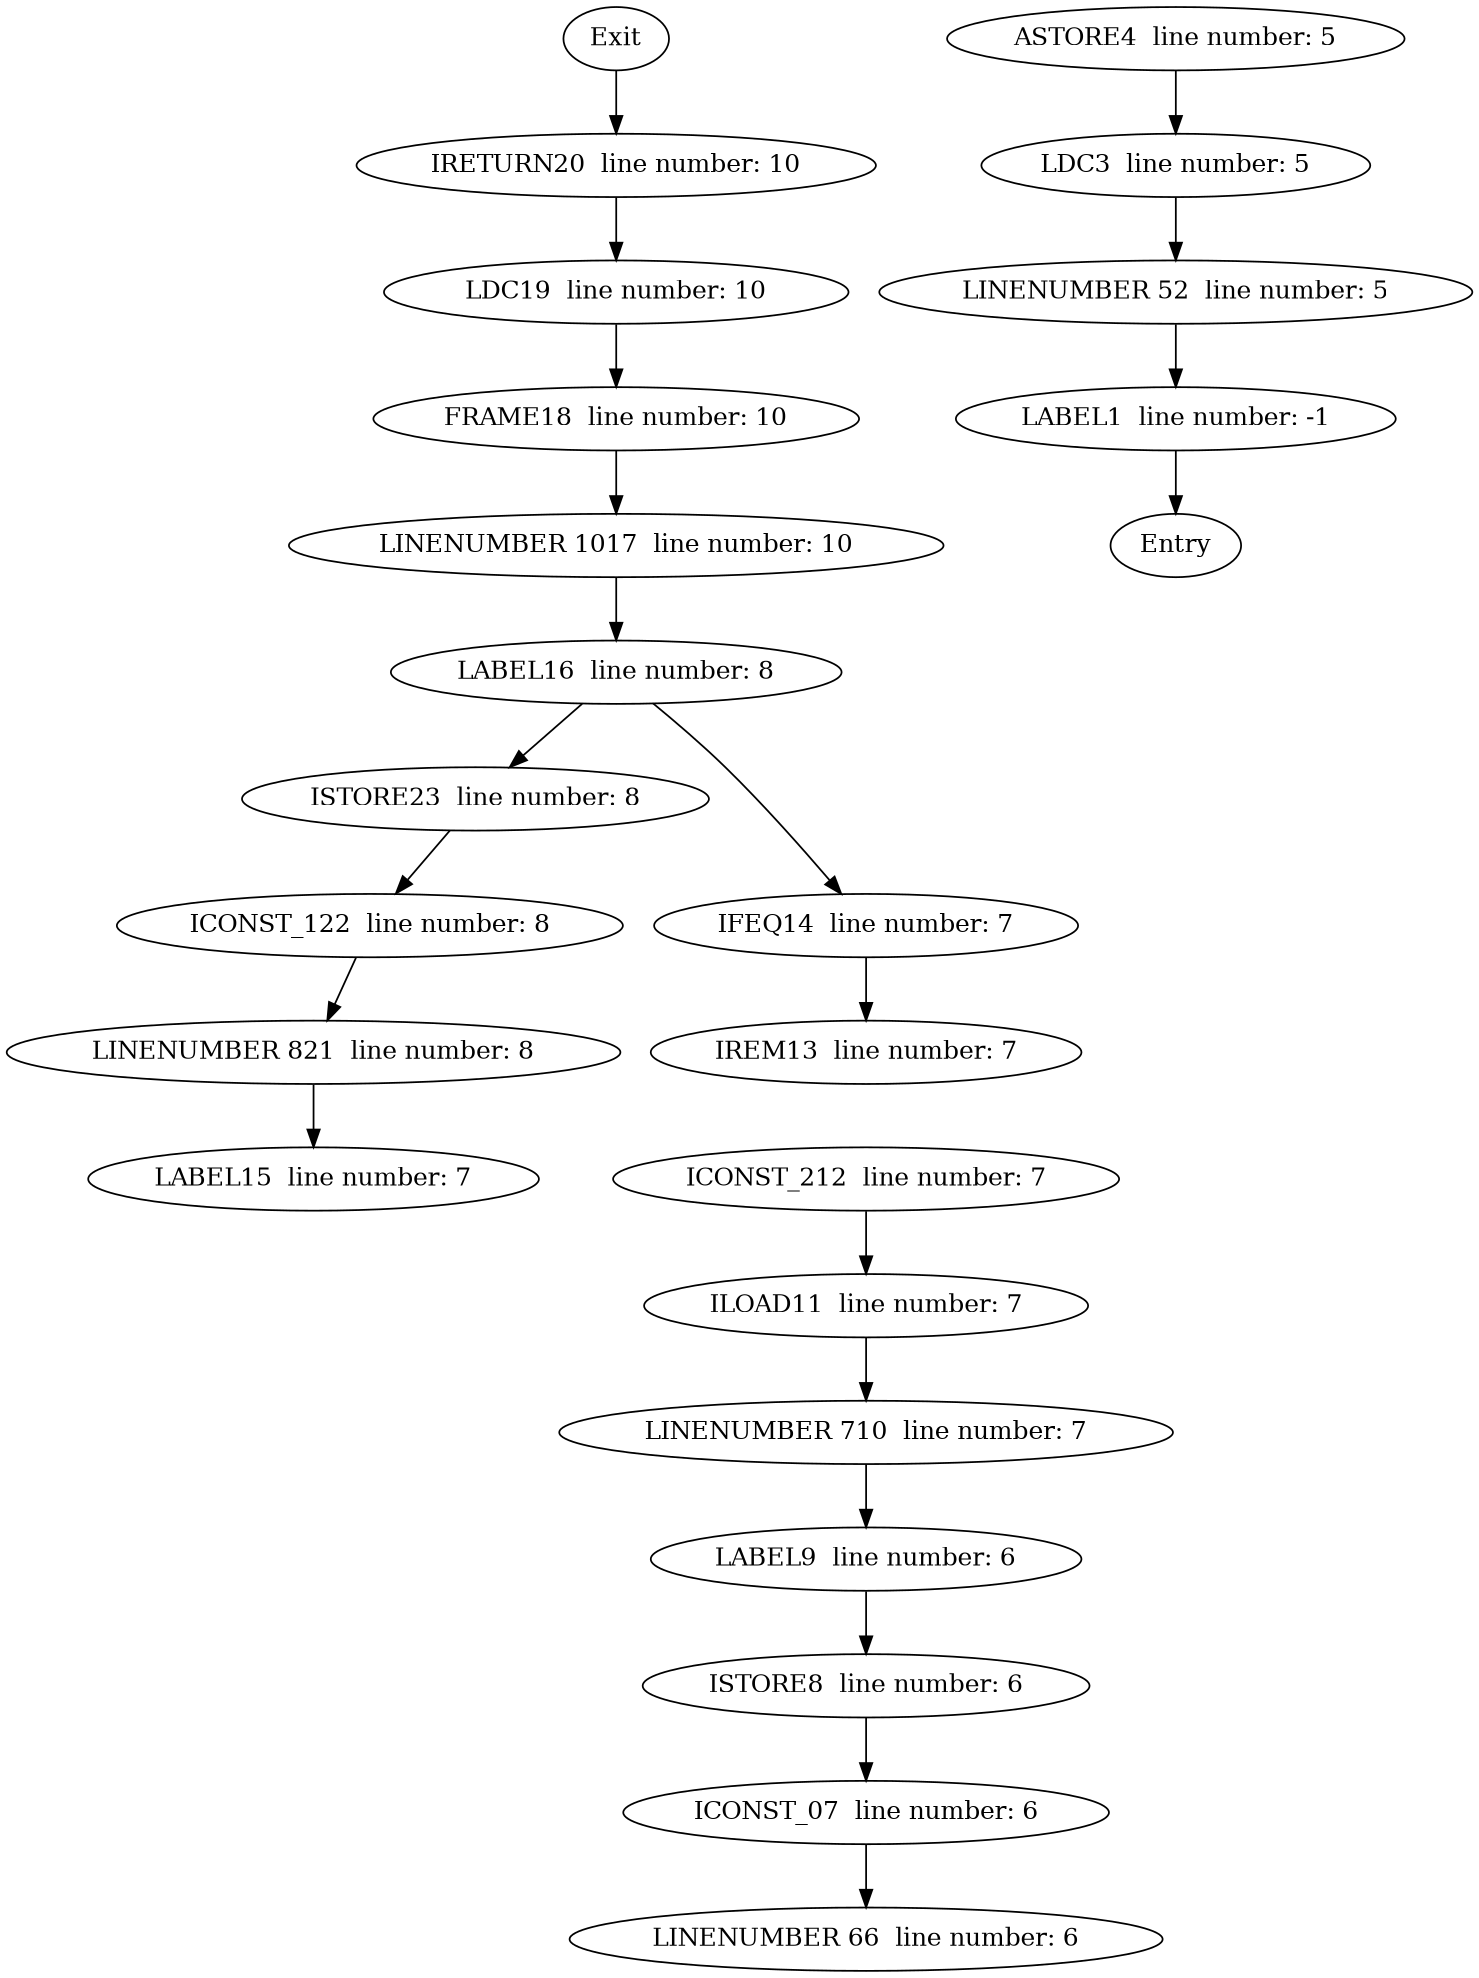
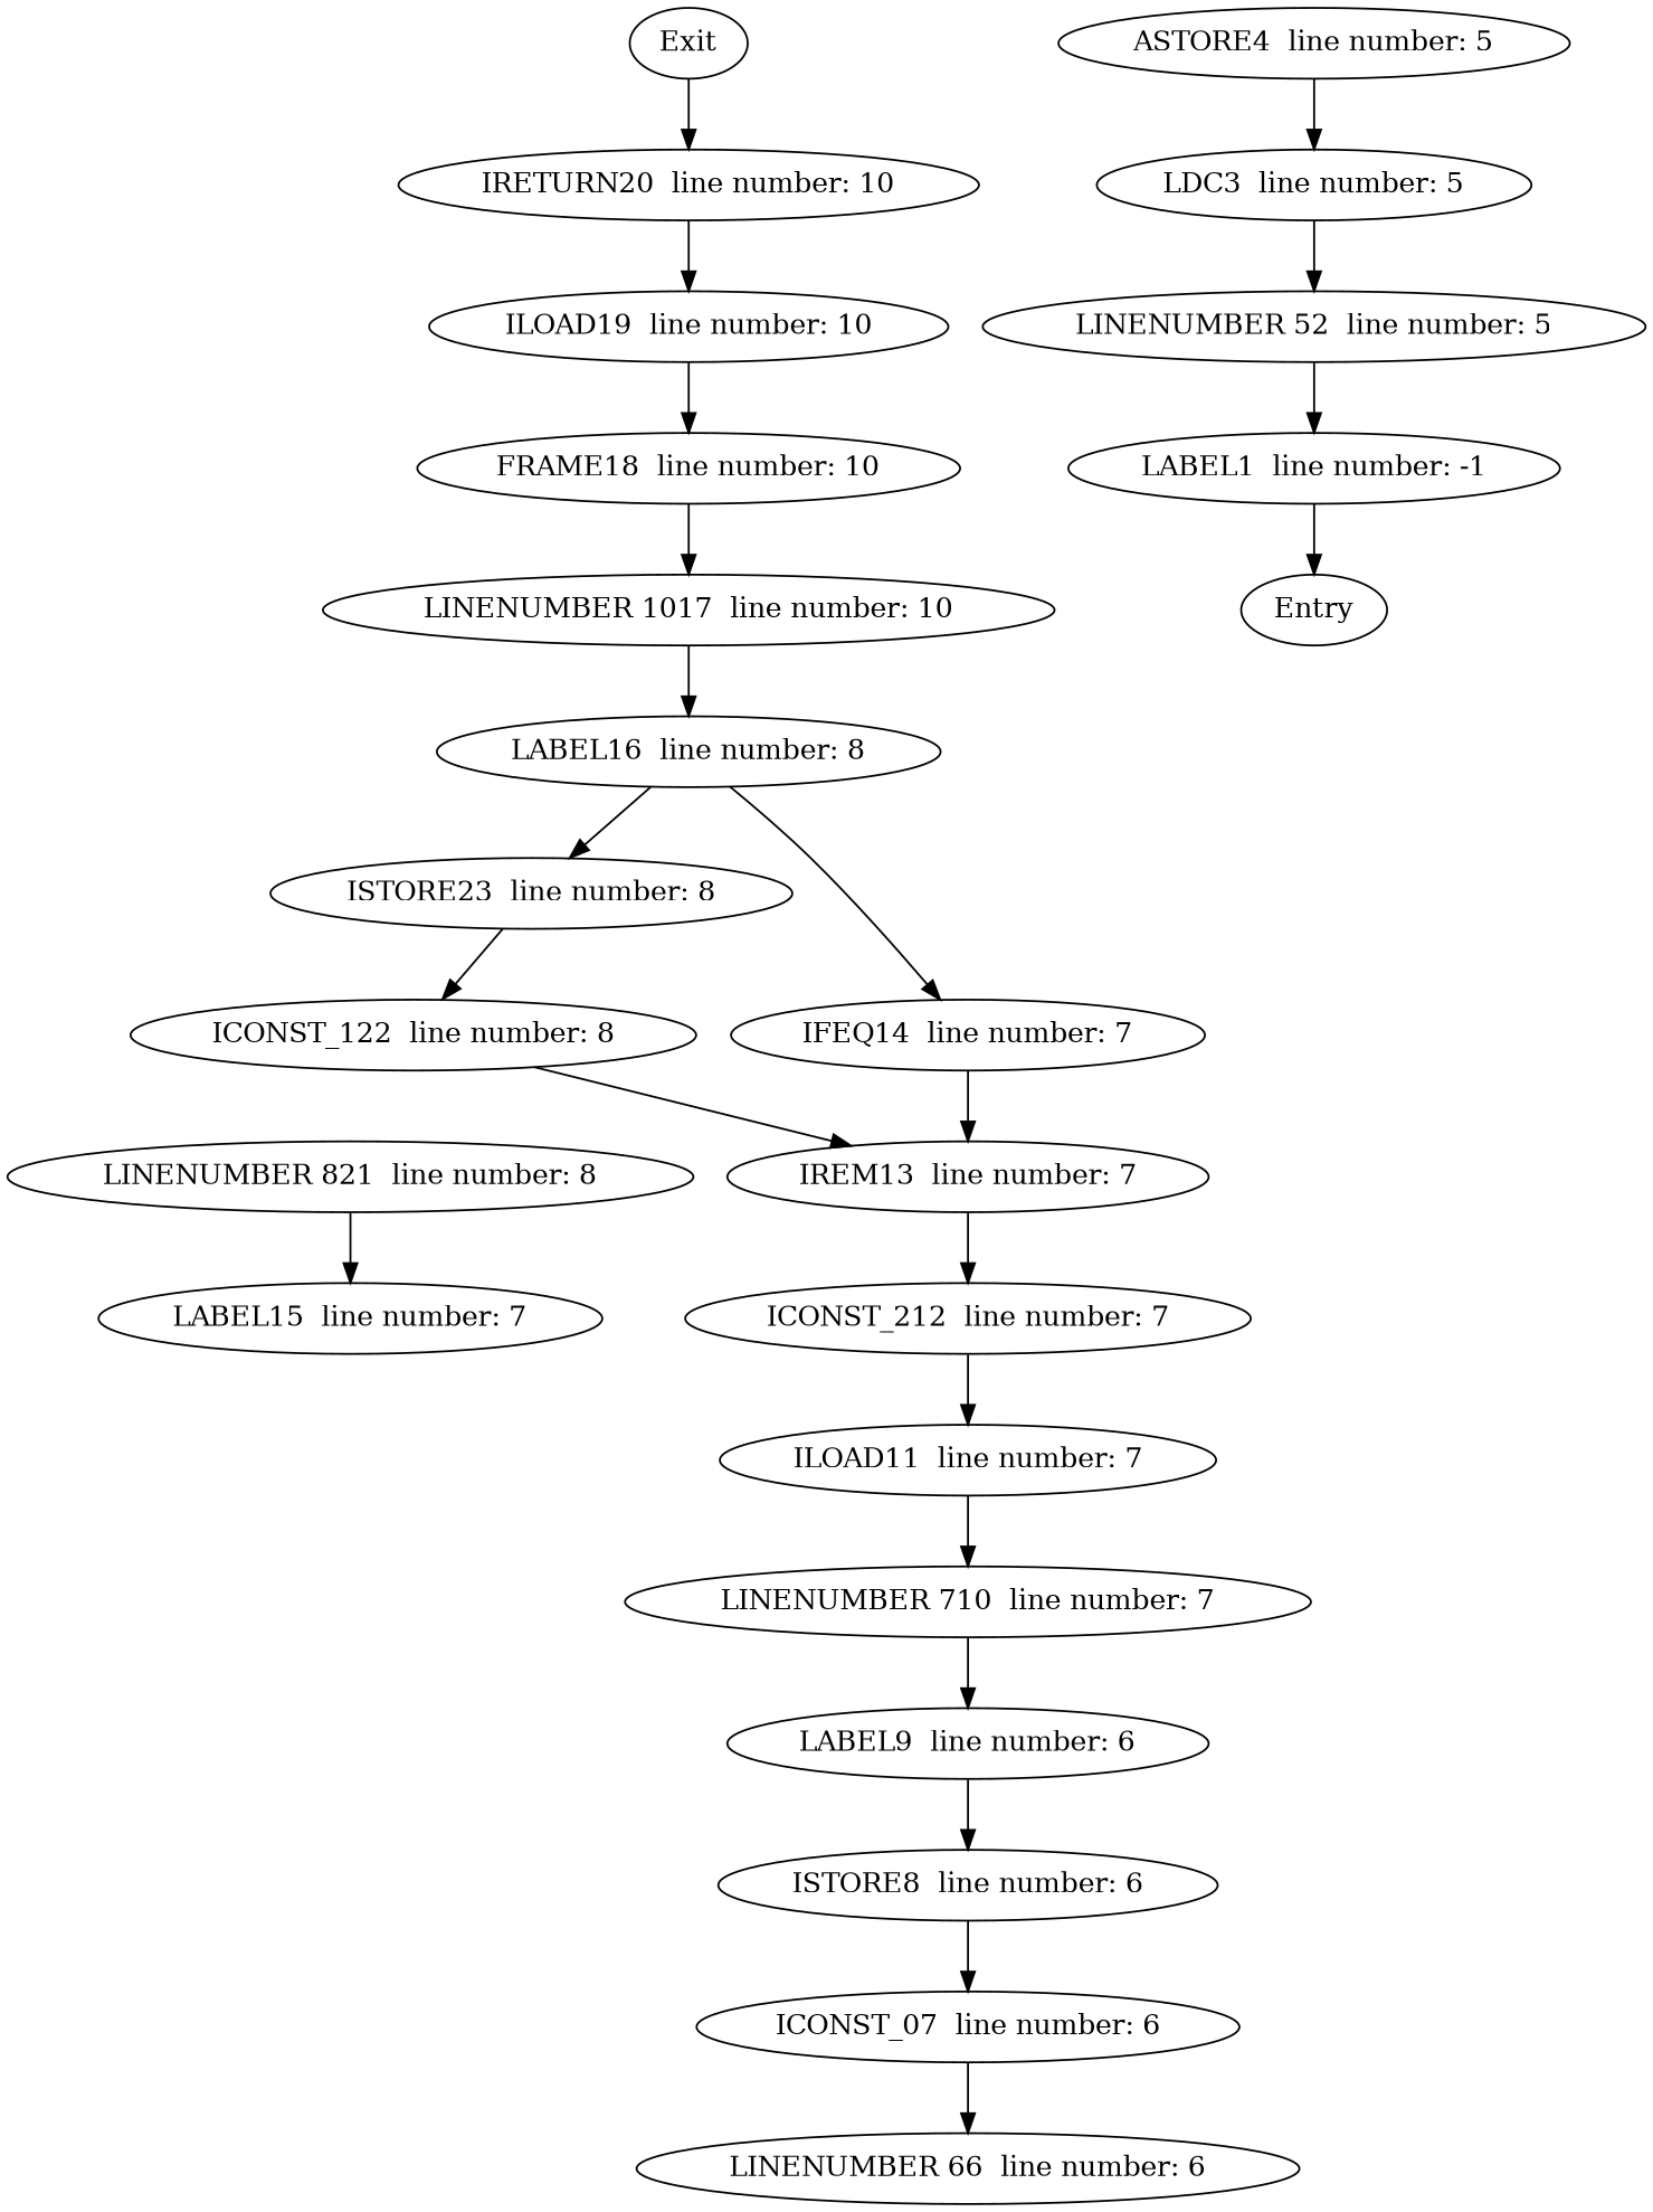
  digraph {
    Exit
    "IRETURN20  line number: 10"
-   "ILOAD19  line number: 10" [label="LDC19  line number: 10"]
+   "ILOAD19  line number: 10"
    "FRAME18  line number: 10"
    "LINENUMBER 1017  line number: 10"
    "LABEL16  line number: 8"
    "ISTORE23  line number: 8"
    "IFEQ14  line number: 7"
    "ICONST_122  line number: 8"
    "IREM13  line number: 7"
    "LINENUMBER 821  line number: 8"
    "ICONST_212  line number: 7"
    "LABEL15  line number: 7"
    "ILOAD11  line number: 7"
    "LINENUMBER 710  line number: 7"
    "LABEL9  line number: 6"
    "ISTORE8  line number: 6"
    "ICONST_07  line number: 6"
    "LINENUMBER 66  line number: 6"
    "ASTORE4  line number: 5"
    "LDC3  line number: 5"
    "LINENUMBER 52  line number: 5"
    "LABEL1  line number: -1"
    Entry
    Exit -> "IRETURN20  line number: 10"
    "IRETURN20  line number: 10" -> "ILOAD19  line number: 10"
    "ILOAD19  line number: 10" -> "FRAME18  line number: 10"
    "FRAME18  line number: 10" -> "LINENUMBER 1017  line number: 10"
    "LINENUMBER 1017  line number: 10" -> "LABEL16  line number: 8"
    "LABEL16  line number: 8" -> "ISTORE23  line number: 8"
    "LABEL16  line number: 8" -> "IFEQ14  line number: 7"
    "ISTORE23  line number: 8" -> "ICONST_122  line number: 8"
    "IFEQ14  line number: 7" -> "IREM13  line number: 7"
-   "ICONST_122  line number: 8" -> "LINENUMBER 821  line number: 8"
+   "ICONST_122  line number: 8" -> "IREM13  line number: 7"
+   "IREM13  line number: 7" -> "ICONST_212  line number: 7"
    "LINENUMBER 821  line number: 8" -> "LABEL15  line number: 7"
    "ICONST_212  line number: 7" -> "ILOAD11  line number: 7"
    "ILOAD11  line number: 7" -> "LINENUMBER 710  line number: 7"
    "LINENUMBER 710  line number: 7" -> "LABEL9  line number: 6"
    "LABEL9  line number: 6" -> "ISTORE8  line number: 6"
    "ISTORE8  line number: 6" -> "ICONST_07  line number: 6"
    "ICONST_07  line number: 6" -> "LINENUMBER 66  line number: 6"
    "ASTORE4  line number: 5" -> "LDC3  line number: 5"
    "LDC3  line number: 5" -> "LINENUMBER 52  line number: 5"
    "LINENUMBER 52  line number: 5" -> "LABEL1  line number: -1"
    "LABEL1  line number: -1" -> Entry
  }
